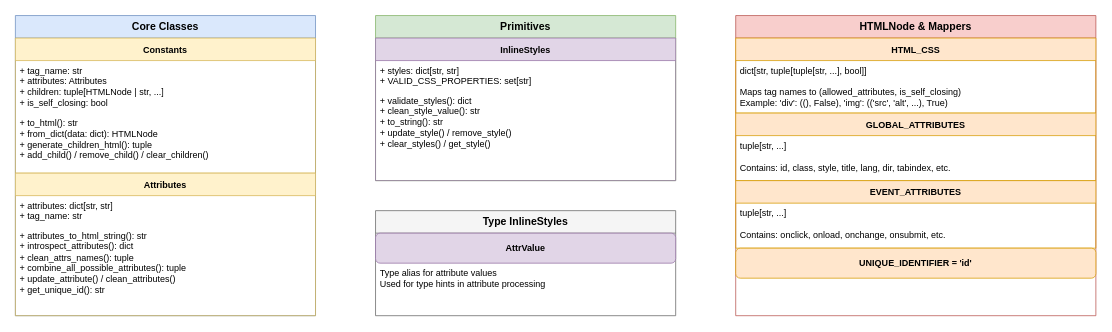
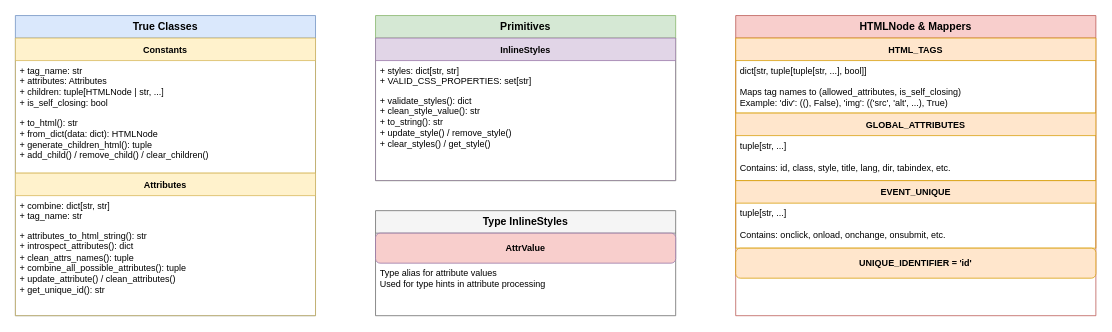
  <mxCell id="0" />
  <mxCell id="1" parent="0" />
- <mxCell id="2" value="Core Classes" style="swimlane;fontStyle=1;childLayout=stackLayout;horizontal=1;startSize=30;horizontalStack=0;resizeParent=1;resizeParentMax=0;resizeLast=0;collapsible=1;marginBottom=0;whiteSpace=wrap;html=1;fillColor=#dae8fc;strokeColor=#6c8ebf;fontSize=14;" parent="1" vertex="1"><mxGeometry x="20" y="20" width="400" height="400" as="geometry" /></mxCell>
+ <mxCell id="2" value="True Classes" style="swimlane;fontStyle=1;childLayout=stackLayout;horizontal=1;startSize=30;horizontalStack=0;resizeParent=1;resizeParentMax=0;resizeLast=0;collapsible=1;marginBottom=0;whiteSpace=wrap;html=1;fillColor=#dae8fc;strokeColor=#6c8ebf;fontSize=14;" parent="1" vertex="1"><mxGeometry x="20" y="20" width="400" height="400" as="geometry" /></mxCell>
  <mxCell id="3" value="Constants" style="swimlane;fontStyle=1;childLayout=stackLayout;horizontal=1;startSize=30;fillColor=#fff2cc;strokeColor=#d6b656;fontSize=12;" parent="2" vertex="1"><mxGeometry y="30" width="400" height="180" as="geometry" /></mxCell>
  <mxCell id="4" value="+ tag_name: str&#10;+ attributes: Attributes&#10;+ children: tuple[HTMLNode | str, ...]&#10;+ is_self_closing: bool" style="text;strokeColor=none;fillColor=none;align=left;verticalAlign=top;spacingLeft=4;spacingRight=4;overflow=hidden;rotatable=0;points=[[0,0.5],[1,0.5]];portConstraint=eastwest;whiteSpace=wrap;html=1;" parent="3" vertex="1"><mxGeometry y="30" width="400" height="70" as="geometry" /></mxCell>
  <mxCell id="5" value="+ to_html(): str&#10;+ from_dict(data: dict): HTMLNode&#10;+ generate_children_html(): tuple&#10;+ add_child() / remove_child() / clear_children()" style="text;strokeColor=none;fillColor=none;align=left;verticalAlign=top;spacingLeft=4;spacingRight=4;overflow=hidden;rotatable=0;points=[[0,0.5],[1,0.5]];portConstraint=eastwest;whiteSpace=wrap;html=1;" parent="3" vertex="1"><mxGeometry y="100" width="400" height="80" as="geometry" /></mxCell>
  <mxCell id="6" value="Attributes" style="swimlane;fontStyle=1;childLayout=stackLayout;horizontal=1;startSize=30;fillColor=#fff2cc;strokeColor=#d6b656;fontSize=12;" parent="2" vertex="1"><mxGeometry y="210" width="400" height="190" as="geometry" /></mxCell>
- <mxCell id="7" value="+ attributes: dict[str, str]&#10;+ tag_name: str" style="text;strokeColor=none;fillColor=none;align=left;verticalAlign=top;spacingLeft=4;spacingRight=4;overflow=hidden;rotatable=0;points=[[0,0.5],[1,0.5]];portConstraint=eastwest;whiteSpace=wrap;html=1;" parent="6" vertex="1"><mxGeometry y="30" width="400" height="40" as="geometry" /></mxCell>
+ <mxCell id="7" value="+ combine: dict[str, str]&#10;+ tag_name: str" style="text;strokeColor=none;fillColor=none;align=left;verticalAlign=top;spacingLeft=4;spacingRight=4;overflow=hidden;rotatable=0;points=[[0,0.5],[1,0.5]];portConstraint=eastwest;whiteSpace=wrap;html=1;" parent="6" vertex="1"><mxGeometry y="30" width="400" height="40" as="geometry" /></mxCell>
  <mxCell id="8" value="+ attributes_to_html_string(): str&#10;+ introspect_attributes(): dict&#10;+ clean_attrs_names(): tuple&#10;+ combine_all_possible_attributes(): tuple&#10;+ update_attribute() / clean_attributes()&#10;+ get_unique_id(): str" style="text;strokeColor=none;fillColor=none;align=left;verticalAlign=top;spacingLeft=4;spacingRight=4;overflow=hidden;rotatable=0;points=[[0,0.5],[1,0.5]];portConstraint=eastwest;whiteSpace=wrap;html=1;" parent="6" vertex="1"><mxGeometry y="70" width="400" height="120" as="geometry" /></mxCell>
  <mxCell id="9" value="Primitives" style="swimlane;fontStyle=1;childLayout=stackLayout;horizontal=1;startSize=30;horizontalStack=0;resizeParent=1;resizeParentMax=0;resizeLast=0;collapsible=1;marginBottom=0;whiteSpace=wrap;html=1;fillColor=#d5e8d4;strokeColor=#82b366;fontSize=14;" parent="1" vertex="1"><mxGeometry x="500" y="20" width="400" height="220" as="geometry" /></mxCell>
  <mxCell id="10" value="InlineStyles" style="swimlane;fontStyle=1;childLayout=stackLayout;horizontal=1;startSize=30;fillColor=#e1d5e7;strokeColor=#9673a6;fontSize=12;" parent="9" vertex="1"><mxGeometry y="30" width="400" height="190" as="geometry" /></mxCell>
  <mxCell id="11" value="+ styles: dict[str, str]&#10;+ VALID_CSS_PROPERTIES: set[str]" style="text;strokeColor=none;fillColor=none;align=left;verticalAlign=top;spacingLeft=4;spacingRight=4;overflow=hidden;rotatable=0;points=[[0,0.5],[1,0.5]];portConstraint=eastwest;whiteSpace=wrap;html=1;" parent="10" vertex="1"><mxGeometry y="30" width="400" height="40" as="geometry" /></mxCell>
  <mxCell id="12" value="+ validate_styles(): dict&#10;+ clean_style_value(): str&#10;+ to_string(): str&#10;+ update_style() / remove_style()&#10;+ clear_styles() / get_style()" style="text;strokeColor=none;fillColor=none;align=left;verticalAlign=top;spacingLeft=4;spacingRight=4;overflow=hidden;rotatable=0;points=[[0,0.5],[1,0.5]];portConstraint=eastwest;whiteSpace=wrap;html=1;" parent="10" vertex="1"><mxGeometry y="70" width="400" height="120" as="geometry" /></mxCell>
  <mxCell id="13" value="HTMLNode &amp; Mappers" style="swimlane;fontStyle=1;childLayout=stackLayout;horizontal=1;startSize=30;horizontalStack=0;resizeParent=1;resizeParentMax=0;resizeLast=0;collapsible=1;marginBottom=0;whiteSpace=wrap;html=1;fillColor=#f8cecc;strokeColor=#b85450;fontSize=14;" parent="1" vertex="1"><mxGeometry x="980" y="20" width="480" height="400" as="geometry" /></mxCell>
- <mxCell id="14" value="HTML_CSS" style="swimlane;fontStyle=1;childLayout=stackLayout;horizontal=1;startSize=30;fillColor=#ffe6cc;strokeColor=#d79b00;fontSize=12;" parent="13" vertex="1"><mxGeometry y="30" width="480" height="100" as="geometry" /></mxCell>
+ <mxCell id="14" value="HTML_TAGS" style="swimlane;fontStyle=1;childLayout=stackLayout;horizontal=1;startSize=30;fillColor=#ffe6cc;strokeColor=#d79b00;fontSize=12;" parent="13" vertex="1"><mxGeometry y="30" width="480" height="100" as="geometry" /></mxCell>
  <mxCell id="15" value="dict[str, tuple[tuple[str, ...], bool]]&#10;&#10;Maps tag names to (allowed_attributes, is_self_closing)&#10;Example: 'div': ((), False), 'img': (('src', 'alt', ...), True)" style="text;strokeColor=none;fillColor=none;align=left;verticalAlign=top;spacingLeft=4;spacingRight=4;overflow=hidden;rotatable=0;points=[[0,0.5],[1,0.5]];portConstraint=eastwest;whiteSpace=wrap;html=1;" parent="14" vertex="1"><mxGeometry y="30" width="480" height="70" as="geometry" /></mxCell>
  <mxCell id="16" value="GLOBAL_ATTRIBUTES" style="swimlane;fontStyle=1;childLayout=stackLayout;horizontal=1;startSize=30;fillColor=#ffe6cc;strokeColor=#d79b00;fontSize=12;" parent="13" vertex="1"><mxGeometry y="130" width="480" height="90" as="geometry" /></mxCell>
  <mxCell id="17" value="tuple[str, ...]&#10;&#10;Contains: id, class, style, title, lang, dir, tabindex, etc." style="text;strokeColor=none;fillColor=none;align=left;verticalAlign=top;spacingLeft=4;spacingRight=4;overflow=hidden;rotatable=0;points=[[0,0.5],[1,0.5]];portConstraint=eastwest;whiteSpace=wrap;html=1;" parent="16" vertex="1"><mxGeometry y="30" width="480" height="60" as="geometry" /></mxCell>
- <mxCell id="18" value="EVENT_ATTRIBUTES" style="swimlane;fontStyle=1;childLayout=stackLayout;horizontal=1;startSize=30;fillColor=#ffe6cc;strokeColor=#d79b00;fontSize=12;" parent="13" vertex="1"><mxGeometry y="220" width="480" height="90" as="geometry" /></mxCell>
+ <mxCell id="18" value="EVENT_UNIQUE" style="swimlane;fontStyle=1;childLayout=stackLayout;horizontal=1;startSize=30;fillColor=#ffe6cc;strokeColor=#d79b00;fontSize=12;" parent="13" vertex="1"><mxGeometry y="220" width="480" height="90" as="geometry" /></mxCell>
  <mxCell id="19" value="tuple[str, ...]&#10;&#10;Contains: onclick, onload, onchange, onsubmit, etc." style="text;strokeColor=none;fillColor=none;align=left;verticalAlign=top;spacingLeft=4;spacingRight=4;overflow=hidden;rotatable=0;points=[[0,0.5],[1,0.5]];portConstraint=eastwest;whiteSpace=wrap;html=1;" parent="18" vertex="1"><mxGeometry y="30" width="480" height="60" as="geometry" /></mxCell>
  <mxCell id="20" value="UNIQUE_IDENTIFIER = 'id'" style="rounded=1;whiteSpace=wrap;html=1;fillColor=#ffe6cc;strokeColor=#d79b00;fontSize=12;fontStyle=1;" parent="13" vertex="1"><mxGeometry y="310" width="480" height="40" as="geometry" /></mxCell>
  <mxCell id="21" value="Type InlineStyles" style="swimlane;fontStyle=1;childLayout=stackLayout;horizontal=1;startSize=30;horizontalStack=0;resizeParent=1;resizeParentMax=0;resizeLast=0;collapsible=1;marginBottom=0;whiteSpace=wrap;html=1;fillColor=#f5f5f5;strokeColor=#666666;fontSize=14;" parent="1" vertex="1"><mxGeometry x="500" y="280" width="400" height="140" as="geometry" /></mxCell>
- <mxCell id="22" value="AttrValue" style="rounded=1;whiteSpace=wrap;html=1;fillColor=#e1d5e7;strokeColor=#9673a6;fontSize=12;fontStyle=1;" parent="21" vertex="1"><mxGeometry y="30" width="400" height="40" as="geometry" /></mxCell>
+ <mxCell id="22" value="AttrValue" style="rounded=1;whiteSpace=wrap;html=1;fillColor=#f8cecc;strokeColor=#9673a6;fontSize=12;fontStyle=1;" parent="21" vertex="1"><mxGeometry y="30" width="400" height="40" as="geometry" /></mxCell>
  <mxCell id="23" value="Type alias for attribute values&#10;Used for type hints in attribute processing" style="text;strokeColor=none;fillColor=none;align=left;verticalAlign=top;spacingLeft=4;spacingRight=4;overflow=hidden;rotatable=0;points=[[0,0.5],[1,0.5]];portConstraint=eastwest;whiteSpace=wrap;html=1;" parent="21" vertex="1"><mxGeometry y="70" width="400" height="70" as="geometry" /></mxCell>
